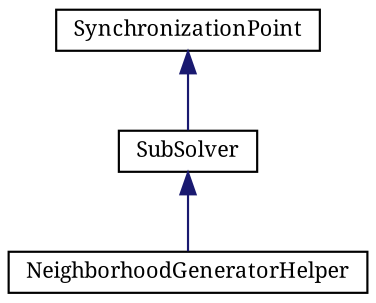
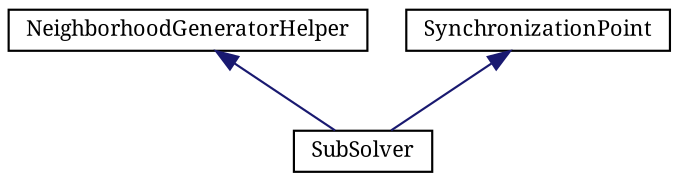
  digraph {
    fontname="Noto Serif"
    rankdir=TB
    node [color=black fillcolor=white fontname="Noto Serif" fontsize=10 shape=record style=filled]
    edge [color=midnightblue dir=back fontname="Noto Serif" fontsize=10 labelfontname=Helvetica labelfontsize=10 style=solid]
    n1 [height=0.2 label=SubSolver width=0.4]
    n2 [height=0.2 label=NeighborhoodGeneratorHelper width=0.4]
    n3 [height=0.2 label=SynchronizationPoint width=0.4]
-   n1 -> n2
+   n2 -> n1
    n3 -> n1
  }
